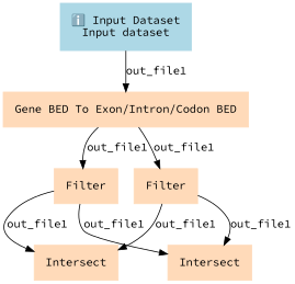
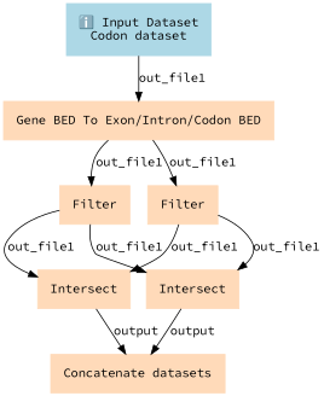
  digraph {
    fontname="Source Code Pro"
    node [color=peachpuff fontname="Source Code Pro" margin="0.2,0.2" shape=box style=filled]
    edge [fontname="Source Code Pro"]
-   n1 [color=lightblue label="ℹ️ Input Dataset\nInput dataset"]
+   n1 [color=lightblue label="ℹ️ Input Dataset\nCodon dataset"]
    n2 [label="Gene BED To Exon/Intron/Codon BED"]
    n3 [label=Filter]
    n4 [label=Filter]
    n5 [label=Intersect]
    n6 [label=Intersect]
+   n7 [label="Concatenate datasets"]
    n1 -> n2 [label=out_file1]
    n2 -> n3 [label=out_file1]
    n2 -> n4 [label=out_file1]
    n3 -> n5 [label=out_file1]
    n3 -> n6 [label=out_file1]
    n4 -> n5 [label=out_file1]
    n4 -> n6 [label=out_file1]
+   n5 -> n7 [label=output]
+   n6 -> n7 [label=output]
  }
